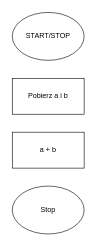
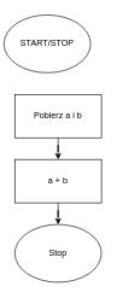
  <mxCell id="0" />
  <mxCell id="1" parent="0" />
- <mxCell id="2" value="START/STOP" style="ellipse;whiteSpace=wrap;html=1;" vertex="1" parent="1"><mxGeometry x="20" y="20" width="120" height="80" as="geometry" /></mxCell>
+ <mxCell id="2" value="START/STOP" style="ellipse;whiteSpace=wrap;html=1;" vertex="1" parent="1"><mxGeometry x="5" y="20" width="120" height="80" as="geometry" /></mxCell>
+ <mxCell id="3" value="" style="edgeStyle=orthogonalEdgeStyle;rounded=0;orthogonalLoop=1;jettySize=auto;html=1;" edge="1" parent="1" source="4" target="6"><mxGeometry relative="1" as="geometry" /></mxCell>
  <mxCell id="4" value="Pobierz a i b" style="rounded=0;whiteSpace=wrap;html=1;" vertex="1" parent="1"><mxGeometry x="20" y="130" width="120" height="60" as="geometry" /></mxCell>
+ <mxCell id="5" value="" style="edgeStyle=orthogonalEdgeStyle;rounded=0;orthogonalLoop=1;jettySize=auto;html=1;" edge="1" parent="1" source="6" target="7"><mxGeometry relative="1" as="geometry" /></mxCell>
  <mxCell id="6" value="a + b" style="rounded=0;whiteSpace=wrap;html=1;" vertex="1" parent="1"><mxGeometry x="20" y="220" width="120" height="60" as="geometry" /></mxCell>
  <mxCell id="7" value="Stop" style="ellipse;whiteSpace=wrap;html=1;" vertex="1" parent="1"><mxGeometry x="20" y="310" width="120" height="80" as="geometry" /></mxCell>
